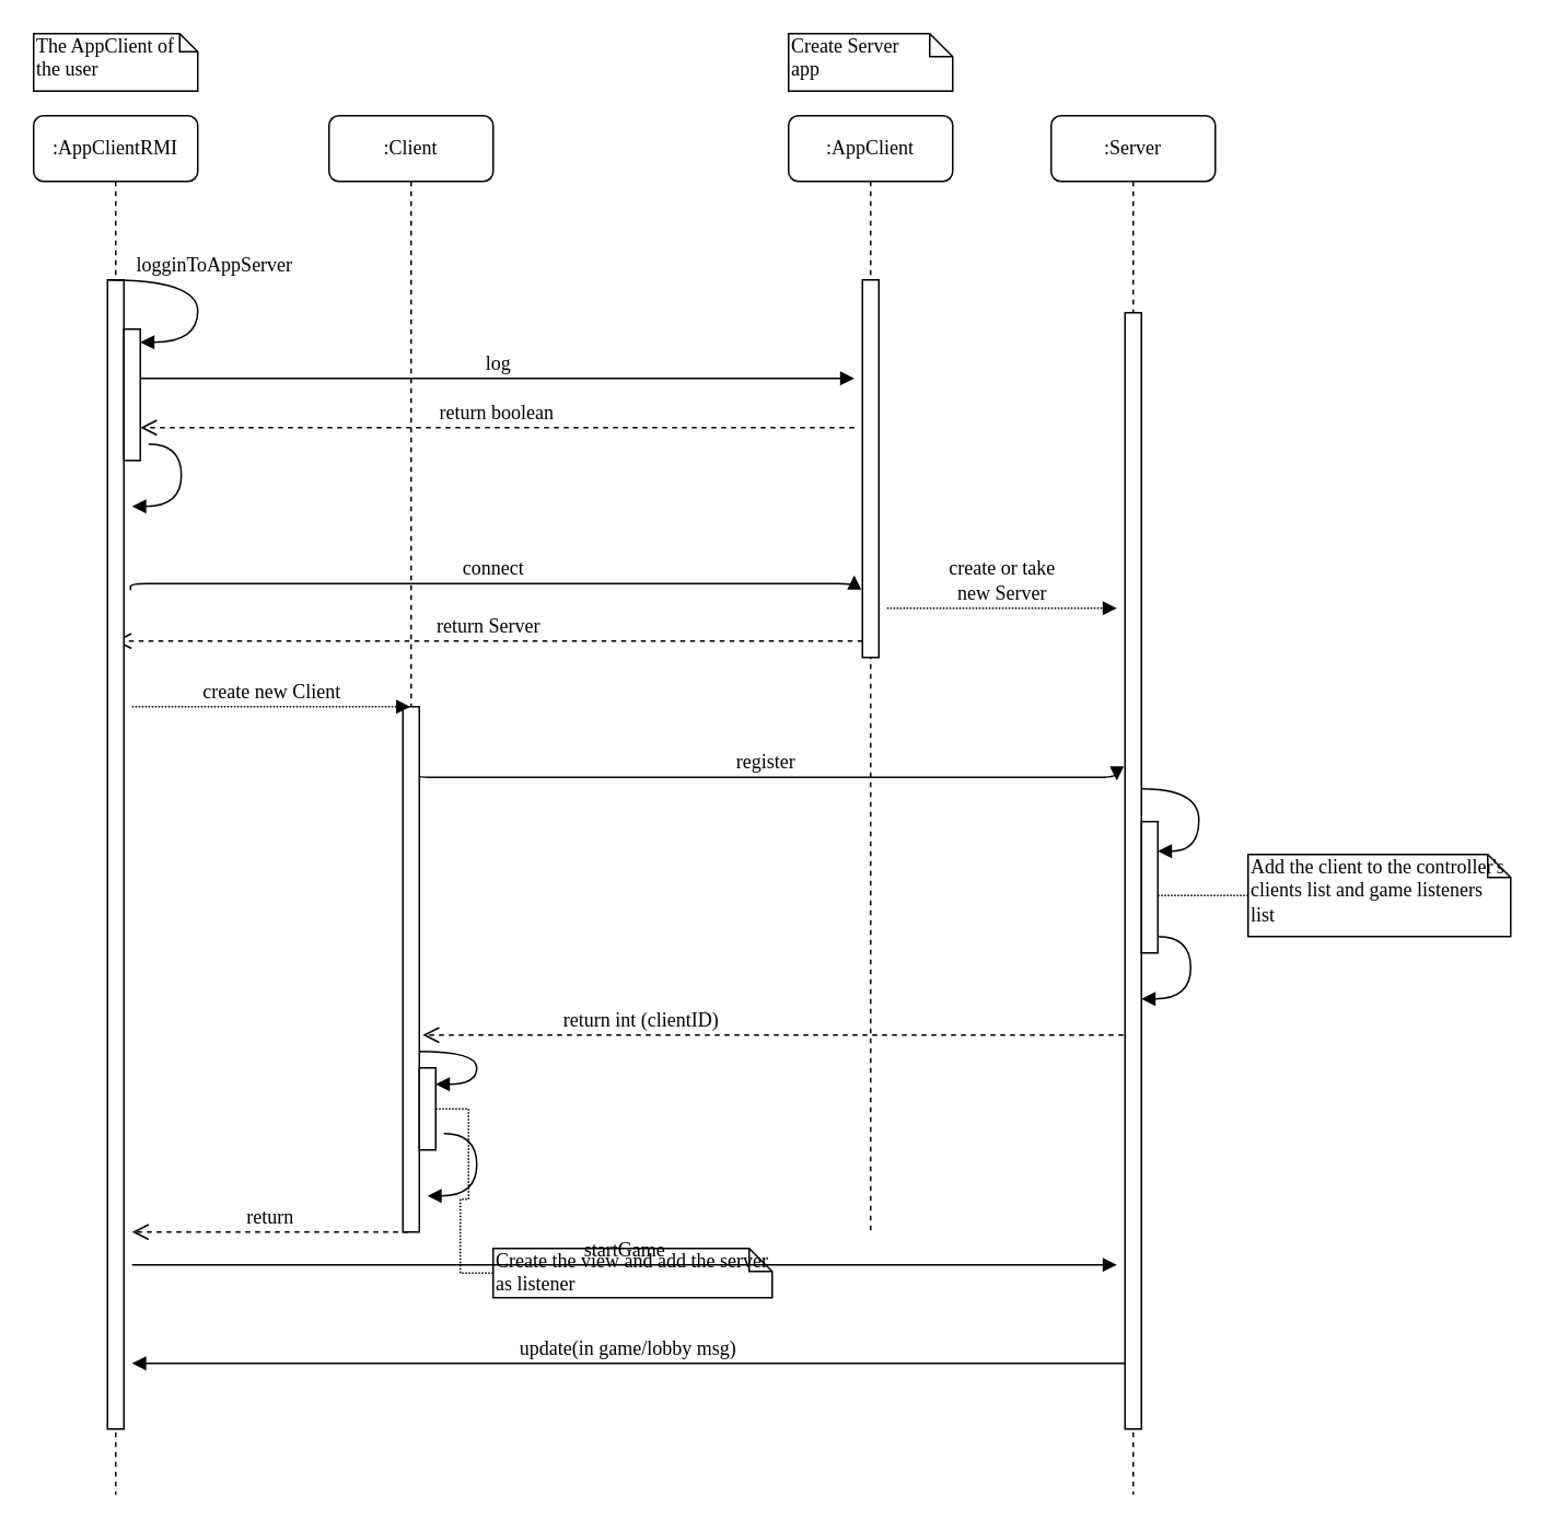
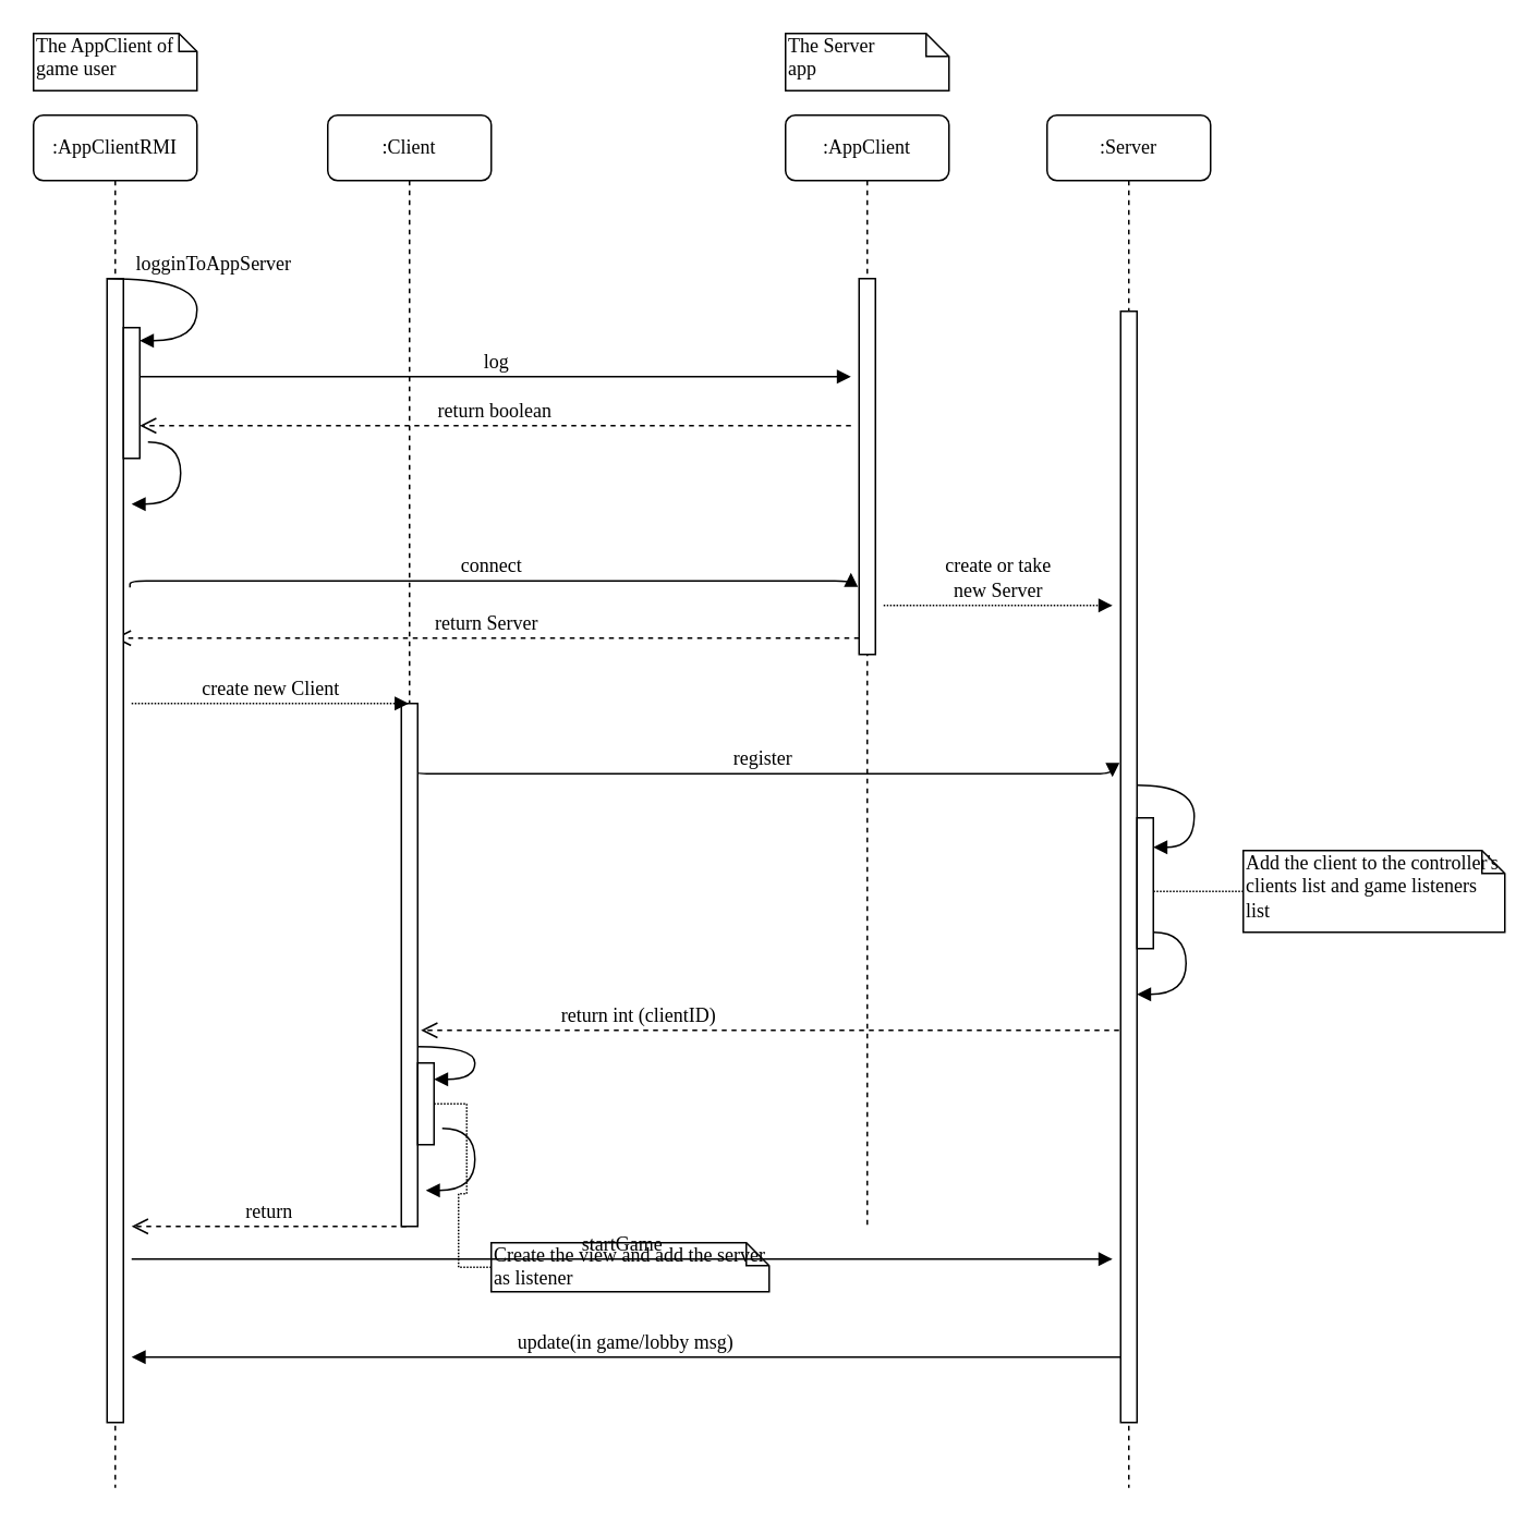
  <mxCell id="0" />
  <mxCell id="1" parent="0" />
  <mxCell id="2" value=":AppClient" style="shape=umlLifeline;perimeter=lifelinePerimeter;whiteSpace=wrap;html=1;container=1;collapsible=0;recursiveResize=0;outlineConnect=0;rounded=1;shadow=0;comic=0;labelBackgroundColor=none;strokeWidth=1;fontFamily=Verdana;fontSize=12;align=center;" parent="1" vertex="1"><mxGeometry x="480" y="70" width="100" height="680" as="geometry" /></mxCell>
  <mxCell id="3" value="" style="html=1;points=[];perimeter=orthogonalPerimeter;rounded=0;shadow=0;comic=0;labelBackgroundColor=none;strokeWidth=1;fontFamily=Verdana;fontSize=12;align=center;" parent="2" vertex="1"><mxGeometry x="45" y="100" width="10" height="230" as="geometry" /></mxCell>
  <mxCell id="4" value="log" style="html=1;verticalAlign=bottom;endArrow=block;labelBackgroundColor=none;fontFamily=Verdana;fontSize=12;edgeStyle=elbowEdgeStyle;elbow=vertical;" parent="2" source="17" edge="1"><mxGeometry relative="1" as="geometry"><mxPoint x="-85" y="160" as="sourcePoint" /><mxPoint x="40" y="160" as="targetPoint" /></mxGeometry></mxCell>
  <mxCell id="5" value="connect" style="html=1;verticalAlign=bottom;endArrow=block;labelBackgroundColor=none;fontFamily=Verdana;fontSize=12;edgeStyle=elbowEdgeStyle;elbow=vertical;exitX=1.4;exitY=0.27;exitDx=0;exitDy=0;exitPerimeter=0;" parent="2" source="15" edge="1"><mxGeometry relative="1" as="geometry"><mxPoint x="-80" y="280" as="sourcePoint" /><mxPoint x="40" y="280" as="targetPoint" /></mxGeometry></mxCell>
  <mxCell id="6" value="return Server" style="html=1;verticalAlign=bottom;endArrow=open;dashed=1;endSize=8;labelBackgroundColor=none;fontFamily=Verdana;fontSize=12;edgeStyle=elbowEdgeStyle;elbow=vertical;" parent="2" target="14" edge="1"><mxGeometry relative="1" as="geometry"><mxPoint x="-350" y="318" as="targetPoint" /><Array as="points"><mxPoint x="-10" y="320" /><mxPoint x="20" y="320" /></Array><mxPoint x="45" y="320" as="sourcePoint" /></mxGeometry></mxCell>
  <mxCell id="7" value="register" style="html=1;verticalAlign=bottom;endArrow=block;labelBackgroundColor=none;fontFamily=Verdana;fontSize=12;edgeStyle=elbowEdgeStyle;elbow=vertical;" parent="2" edge="1"><mxGeometry relative="1" as="geometry"><mxPoint x="-227" y="400" as="sourcePoint" /><mxPoint x="200" y="405" as="targetPoint" /></mxGeometry></mxCell>
  <mxCell id="8" value="return int (clientID)" style="html=1;verticalAlign=bottom;endArrow=open;dashed=1;endSize=8;labelBackgroundColor=none;fontFamily=Verdana;fontSize=12;edgeStyle=elbowEdgeStyle;elbow=vertical;" parent="2" edge="1"><mxGeometry x="0.377" relative="1" as="geometry"><mxPoint x="-223" y="560" as="targetPoint" /><Array as="points"><mxPoint x="149" y="560" /><mxPoint x="179" y="560" /></Array><mxPoint x="204" y="560" as="sourcePoint" /><mxPoint as="offset" /></mxGeometry></mxCell>
  <mxCell id="9" value=":Server" style="shape=umlLifeline;perimeter=lifelinePerimeter;whiteSpace=wrap;html=1;container=1;collapsible=0;recursiveResize=0;outlineConnect=0;rounded=1;shadow=0;comic=0;labelBackgroundColor=none;strokeWidth=1;fontFamily=Verdana;fontSize=12;align=center;" parent="1" vertex="1"><mxGeometry x="640" y="70" width="100" height="840" as="geometry" /></mxCell>
  <mxCell id="10" value="" style="html=1;points=[];perimeter=orthogonalPerimeter;rounded=0;shadow=0;comic=0;labelBackgroundColor=none;strokeWidth=1;fontFamily=Verdana;fontSize=12;align=center;" parent="9" vertex="1"><mxGeometry x="45" y="120" width="10" height="680" as="geometry" /></mxCell>
  <mxCell id="11" value="" style="html=1;points=[];perimeter=orthogonalPerimeter;outlineConnect=0;targetShapes=umlLifeline;portConstraint=eastwest;newEdgeStyle={&quot;edgeStyle&quot;:&quot;elbowEdgeStyle&quot;,&quot;elbow&quot;:&quot;vertical&quot;,&quot;curved&quot;:0,&quot;rounded&quot;:0};" parent="9" vertex="1"><mxGeometry x="55" y="430" width="10" height="80" as="geometry" /></mxCell>
  <mxCell id="12" value="" style="html=1;verticalAlign=bottom;endArrow=block;labelBackgroundColor=none;fontFamily=Verdana;fontSize=12;elbow=vertical;edgeStyle=orthogonalEdgeStyle;curved=1;" parent="9" target="11" edge="1"><mxGeometry relative="1" as="geometry"><mxPoint x="55" y="410" as="sourcePoint" /><mxPoint x="45" y="448" as="targetPoint" /><Array as="points"><mxPoint x="90" y="410" /><mxPoint x="90" y="448" /></Array></mxGeometry></mxCell>
  <mxCell id="13" value="" style="html=1;verticalAlign=bottom;endArrow=block;labelBackgroundColor=none;fontFamily=Verdana;fontSize=12;elbow=vertical;edgeStyle=orthogonalEdgeStyle;curved=1;" parent="9" edge="1"><mxGeometry relative="1" as="geometry"><mxPoint x="65" y="500" as="sourcePoint" /><mxPoint x="55" y="538" as="targetPoint" /><Array as="points"><mxPoint x="85" y="500" /><mxPoint x="85" y="538" /></Array></mxGeometry></mxCell>
  <mxCell id="14" value=":AppClientRMI" style="shape=umlLifeline;perimeter=lifelinePerimeter;whiteSpace=wrap;html=1;container=1;collapsible=0;recursiveResize=0;outlineConnect=0;rounded=1;shadow=0;comic=0;labelBackgroundColor=none;strokeWidth=1;fontFamily=Verdana;fontSize=12;align=center;" parent="1" vertex="1"><mxGeometry x="20" y="70" width="100" height="840" as="geometry" /></mxCell>
  <mxCell id="15" value="" style="html=1;points=[];perimeter=orthogonalPerimeter;rounded=0;shadow=0;comic=0;labelBackgroundColor=none;strokeWidth=1;fontFamily=Verdana;fontSize=12;align=center;" parent="14" vertex="1"><mxGeometry x="45" y="100" width="10" height="700" as="geometry" /></mxCell>
  <mxCell id="16" value="logginToAppServer" style="html=1;verticalAlign=bottom;endArrow=block;labelBackgroundColor=none;fontFamily=Verdana;fontSize=12;elbow=vertical;edgeStyle=orthogonalEdgeStyle;curved=1;exitX=1.038;exitY=0.345;exitPerimeter=0;" parent="14" target="17" edge="1"><mxGeometry x="-0.141" y="10" relative="1" as="geometry"><mxPoint x="45" y="100" as="sourcePoint" /><mxPoint x="60" y="140" as="targetPoint" /><Array as="points"><mxPoint x="100" y="100" /><mxPoint x="100" y="138" /></Array><mxPoint as="offset" /></mxGeometry></mxCell>
  <mxCell id="17" value="" style="html=1;points=[];perimeter=orthogonalPerimeter;outlineConnect=0;targetShapes=umlLifeline;portConstraint=eastwest;newEdgeStyle={&quot;edgeStyle&quot;:&quot;elbowEdgeStyle&quot;,&quot;elbow&quot;:&quot;vertical&quot;,&quot;curved&quot;:0,&quot;rounded&quot;:0};" parent="14" vertex="1"><mxGeometry x="55" y="130" width="10" height="80" as="geometry" /></mxCell>
- <mxCell id="18" value="The AppClient of the user" style="shape=note;whiteSpace=wrap;html=1;size=11;verticalAlign=top;align=left;spacingTop=-6;rounded=0;shadow=0;comic=0;labelBackgroundColor=none;strokeWidth=1;fontFamily=Verdana;fontSize=12" parent="1" vertex="1"><mxGeometry x="20" y="20" width="100" height="35" as="geometry" /></mxCell>
- <mxCell id="19" value="Create Server&lt;br&gt;app" style="shape=note;whiteSpace=wrap;html=1;size=14;verticalAlign=top;align=left;spacingTop=-6;rounded=0;shadow=0;comic=0;labelBackgroundColor=none;strokeWidth=1;fontFamily=Verdana;fontSize=12" parent="1" vertex="1"><mxGeometry x="480" y="20" width="100" height="35" as="geometry" /></mxCell>
+ <mxCell id="18" value="The AppClient of game user" style="shape=note;whiteSpace=wrap;html=1;size=11;verticalAlign=top;align=left;spacingTop=-6;rounded=0;shadow=0;comic=0;labelBackgroundColor=none;strokeWidth=1;fontFamily=Verdana;fontSize=12" parent="1" vertex="1"><mxGeometry x="20" y="20" width="100" height="35" as="geometry" /></mxCell>
+ <mxCell id="19" value="The Server&lt;br&gt;app" style="shape=note;whiteSpace=wrap;html=1;size=14;verticalAlign=top;align=left;spacingTop=-6;rounded=0;shadow=0;comic=0;labelBackgroundColor=none;strokeWidth=1;fontFamily=Verdana;fontSize=12" parent="1" vertex="1"><mxGeometry x="480" y="20" width="100" height="35" as="geometry" /></mxCell>
  <mxCell id="20" value="return boolean" style="html=1;verticalAlign=bottom;endArrow=open;dashed=1;endSize=8;labelBackgroundColor=none;fontFamily=Verdana;fontSize=12;edgeStyle=elbowEdgeStyle;elbow=vertical;" parent="1" edge="1"><mxGeometry relative="1" as="geometry"><mxPoint x="85" y="260" as="targetPoint" /><Array as="points"><mxPoint x="150" y="260" /><mxPoint x="180" y="260" /></Array><mxPoint x="520" y="260" as="sourcePoint" /></mxGeometry></mxCell>
  <mxCell id="21" value="" style="html=1;verticalAlign=bottom;endArrow=block;labelBackgroundColor=none;fontFamily=Verdana;fontSize=12;elbow=vertical;edgeStyle=orthogonalEdgeStyle;curved=1;" parent="1" edge="1"><mxGeometry relative="1" as="geometry"><mxPoint x="90" y="270" as="sourcePoint" /><mxPoint x="80" y="308" as="targetPoint" /><Array as="points"><mxPoint x="110" y="270" /><mxPoint x="110" y="308" /></Array></mxGeometry></mxCell>
  <mxCell id="22" value="create or take&lt;br&gt;new Server" style="html=1;verticalAlign=bottom;endArrow=block;labelBackgroundColor=none;fontFamily=Verdana;fontSize=12;edgeStyle=elbowEdgeStyle;elbow=vertical;dashed=1;dashPattern=1 1;" parent="1" edge="1"><mxGeometry relative="1" as="geometry"><mxPoint x="540" y="370" as="sourcePoint" /><Array as="points"><mxPoint x="545" y="370" /></Array><mxPoint x="680" y="370" as="targetPoint" /></mxGeometry></mxCell>
  <mxCell id="23" value=":Client" style="shape=umlLifeline;perimeter=lifelinePerimeter;whiteSpace=wrap;html=1;container=1;collapsible=0;recursiveResize=0;outlineConnect=0;rounded=1;shadow=0;comic=0;labelBackgroundColor=none;strokeWidth=1;fontFamily=Verdana;fontSize=12;align=center;" parent="1" vertex="1"><mxGeometry x="200" y="70" width="100" height="680" as="geometry" /></mxCell>
  <mxCell id="24" value="" style="html=1;points=[];perimeter=orthogonalPerimeter;rounded=0;shadow=0;comic=0;labelBackgroundColor=none;strokeWidth=1;fontFamily=Verdana;fontSize=12;align=center;" parent="23" vertex="1"><mxGeometry x="45" y="360" width="10" height="320" as="geometry" /></mxCell>
  <mxCell id="25" value="" style="html=1;points=[];perimeter=orthogonalPerimeter;outlineConnect=0;targetShapes=umlLifeline;portConstraint=eastwest;newEdgeStyle={&quot;edgeStyle&quot;:&quot;elbowEdgeStyle&quot;,&quot;elbow&quot;:&quot;vertical&quot;,&quot;curved&quot;:0,&quot;rounded&quot;:0};" parent="23" vertex="1"><mxGeometry x="55" y="580" width="10" height="50" as="geometry" /></mxCell>
  <mxCell id="26" value="" style="html=1;verticalAlign=bottom;endArrow=block;labelBackgroundColor=none;fontFamily=Verdana;fontSize=12;elbow=vertical;edgeStyle=orthogonalEdgeStyle;curved=1;" parent="23" target="25" edge="1"><mxGeometry relative="1" as="geometry"><mxPoint x="55" y="570" as="sourcePoint" /><mxPoint x="65" y="608" as="targetPoint" /><Array as="points"><mxPoint x="90" y="570" /><mxPoint x="90" y="590" /></Array></mxGeometry></mxCell>
  <mxCell id="27" value="create new Client" style="html=1;verticalAlign=bottom;endArrow=block;labelBackgroundColor=none;fontFamily=Verdana;fontSize=12;edgeStyle=elbowEdgeStyle;elbow=vertical;dashed=1;dashPattern=1 1;" parent="1" target="23" edge="1"><mxGeometry relative="1" as="geometry"><mxPoint x="80" y="430" as="sourcePoint" /><mxPoint x="505" y="430" as="targetPoint" /><Array as="points"><mxPoint x="80" y="430" /></Array></mxGeometry></mxCell>
  <mxCell id="28" value="" style="html=1;verticalAlign=bottom;endArrow=block;labelBackgroundColor=none;fontFamily=Verdana;fontSize=12;elbow=vertical;edgeStyle=orthogonalEdgeStyle;curved=1;" parent="1" edge="1"><mxGeometry relative="1" as="geometry"><mxPoint x="270" y="690" as="sourcePoint" /><mxPoint x="260" y="728" as="targetPoint" /><Array as="points"><mxPoint x="290" y="690" /><mxPoint x="290" y="728" /></Array></mxGeometry></mxCell>
  <mxCell id="29" value="return" style="html=1;verticalAlign=bottom;endArrow=open;dashed=1;endSize=8;labelBackgroundColor=none;fontFamily=Verdana;fontSize=12;edgeStyle=elbowEdgeStyle;elbow=vertical;" parent="1" edge="1"><mxGeometry relative="1" as="geometry"><mxPoint x="80" y="750" as="targetPoint" /><Array as="points"><mxPoint x="193" y="750" /><mxPoint x="223" y="750" /></Array><mxPoint x="248" y="750" as="sourcePoint" /></mxGeometry></mxCell>
  <mxCell id="30" value="Add the client to the controller's clients list and game listeners list" style="shape=note;whiteSpace=wrap;html=1;size=14;verticalAlign=top;align=left;spacingTop=-6;rounded=0;shadow=0;comic=0;labelBackgroundColor=none;strokeWidth=1;fontFamily=Verdana;fontSize=12" parent="1" vertex="1"><mxGeometry x="760" y="520" width="160" height="50" as="geometry" /></mxCell>
  <mxCell id="31" style="edgeStyle=orthogonalEdgeStyle;rounded=0;orthogonalLoop=1;jettySize=auto;html=1;exitX=0;exitY=0.5;exitDx=0;exitDy=0;exitPerimeter=0;endArrow=none;endFill=0;dashed=1;dashPattern=1 1;" parent="1" source="32" target="25" edge="1"><mxGeometry relative="1" as="geometry" /></mxCell>
  <mxCell id="32" value="Create the view and add the server as listener" style="shape=note;whiteSpace=wrap;html=1;size=14;verticalAlign=top;align=left;spacingTop=-6;rounded=0;shadow=0;comic=0;labelBackgroundColor=none;strokeWidth=1;fontFamily=Verdana;fontSize=12" parent="1" vertex="1"><mxGeometry x="300" y="760" width="170" height="30" as="geometry" /></mxCell>
  <mxCell id="33" style="edgeStyle=elbowEdgeStyle;rounded=0;orthogonalLoop=1;jettySize=auto;html=1;elbow=vertical;curved=0;endArrow=none;endFill=0;dashed=1;dashPattern=1 1;" parent="1" source="11" target="30" edge="1"><mxGeometry relative="1" as="geometry" /></mxCell>
  <mxCell id="34" value="startGame" style="html=1;verticalAlign=bottom;endArrow=block;labelBackgroundColor=none;fontFamily=Verdana;fontSize=12;edgeStyle=elbowEdgeStyle;elbow=vertical;" edge="1" parent="1"><mxGeometry relative="1" as="geometry"><mxPoint x="80" y="770" as="sourcePoint" /><mxPoint x="680" y="770" as="targetPoint" /></mxGeometry></mxCell>
  <mxCell id="35" value="update(in game/lobby msg)" style="html=1;verticalAlign=bottom;endArrow=block;labelBackgroundColor=none;fontFamily=Verdana;fontSize=12;edgeStyle=elbowEdgeStyle;elbow=vertical;" edge="1" parent="1"><mxGeometry relative="1" as="geometry"><mxPoint x="685" y="830" as="sourcePoint" /><mxPoint x="80" y="830" as="targetPoint" /></mxGeometry></mxCell>
